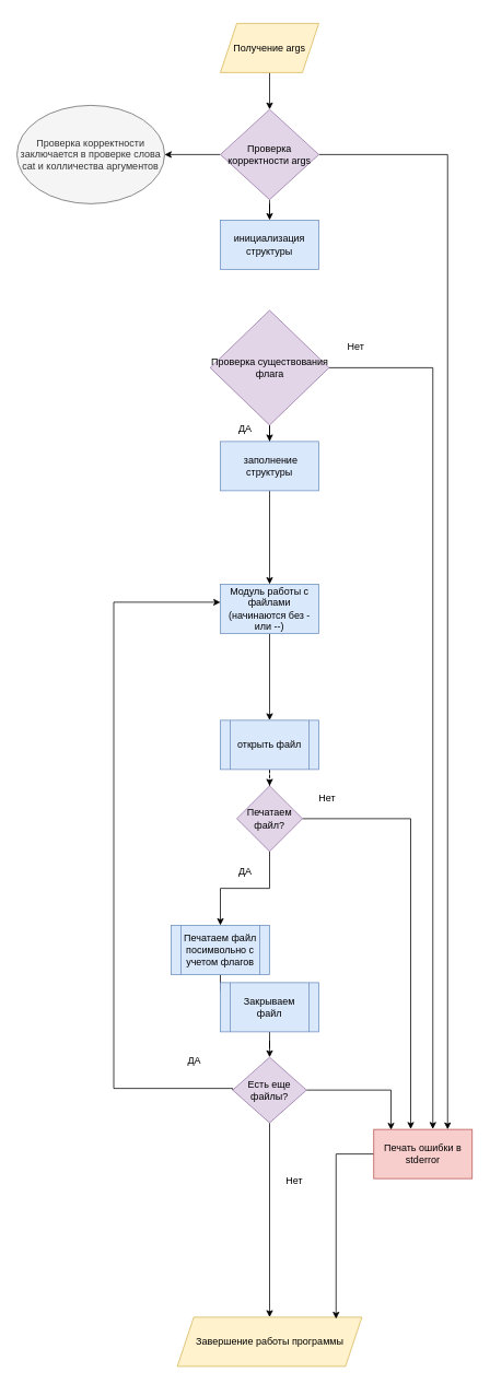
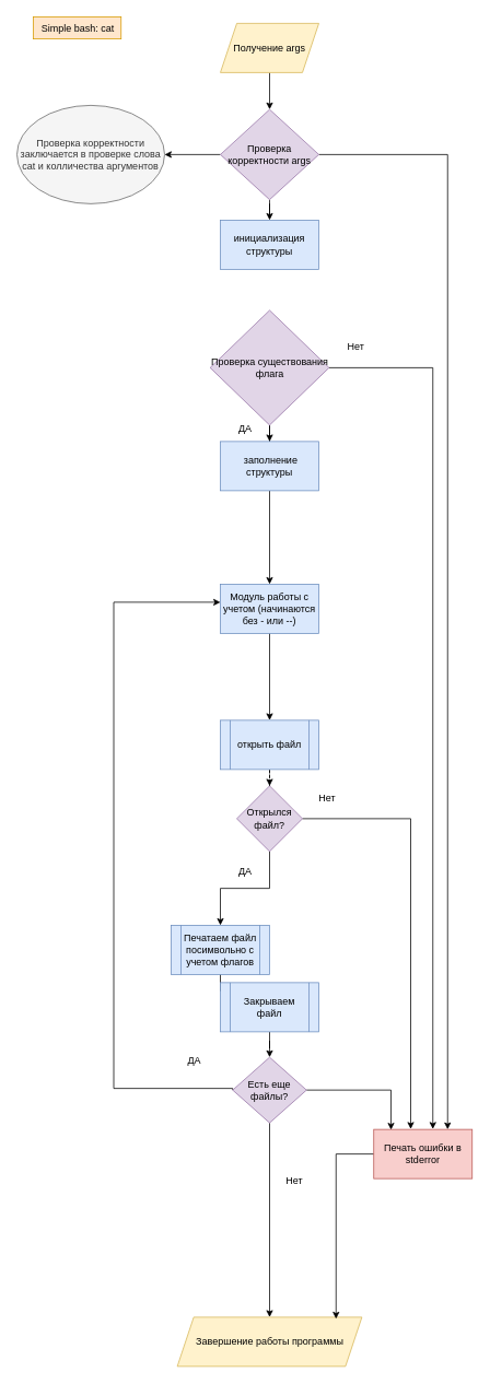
  <mxCell id="0" />
  <mxCell id="1" parent="0" />
  <mxCell id="2" value="" style="edgeStyle=orthogonalEdgeStyle;rounded=0;orthogonalLoop=1;jettySize=auto;html=1;" edge="1" parent="1" source="3" target="7"><mxGeometry relative="1" as="geometry" /></mxCell>
  <mxCell id="3" value="Получение args" style="shape=parallelogram;perimeter=parallelogramPerimeter;whiteSpace=wrap;html=1;fixedSize=1;fillColor=#fff2cc;strokeColor=#d6b656;" vertex="1" parent="1"><mxGeometry x="268" y="28" width="120" height="60" as="geometry" /></mxCell>
  <mxCell id="4" value="" style="edgeStyle=orthogonalEdgeStyle;rounded=0;orthogonalLoop=1;jettySize=auto;html=1;" edge="1" parent="1" source="7" target="8"><mxGeometry relative="1" as="geometry" /></mxCell>
  <mxCell id="5" value="" style="edgeStyle=orthogonalEdgeStyle;rounded=0;orthogonalLoop=1;jettySize=auto;html=1;" edge="1" parent="1" source="7" target="9"><mxGeometry relative="1" as="geometry" /></mxCell>
  <mxCell id="6" style="edgeStyle=orthogonalEdgeStyle;rounded=0;orthogonalLoop=1;jettySize=auto;html=1;exitX=1;exitY=0.5;exitDx=0;exitDy=0;entryX=0.75;entryY=0;entryDx=0;entryDy=0;" edge="1" parent="1" source="7" target="39"><mxGeometry relative="1" as="geometry" /></mxCell>
  <mxCell id="7" value="Проверка корректности args" style="rhombus;whiteSpace=wrap;html=1;fillColor=#e1d5e7;strokeColor=#9673a6;" vertex="1" parent="1"><mxGeometry x="268" y="133" width="120" height="110" as="geometry" /></mxCell>
  <mxCell id="8" value="Проверка корректности заключается в проверке слова cat и колличества аргументов" style="ellipse;whiteSpace=wrap;html=1;fillColor=#f5f5f5;fontColor=#333333;strokeColor=#666666;" vertex="1" parent="1"><mxGeometry x="20" y="128" width="180" height="120" as="geometry" /></mxCell>
  <mxCell id="9" value="инициализация структуры" style="whiteSpace=wrap;html=1;fillColor=#dae8fc;strokeColor=#6c8ebf;" vertex="1" parent="1"><mxGeometry x="268" y="268" width="120" height="60" as="geometry" /></mxCell>
  <mxCell id="10" value="" style="edgeStyle=orthogonalEdgeStyle;rounded=0;orthogonalLoop=1;jettySize=auto;html=1;entryX=0.6;entryY=-0.008;entryDx=0;entryDy=0;entryPerimeter=0;" edge="1" parent="1" source="12" target="39"><mxGeometry relative="1" as="geometry"><mxPoint x="478" y="448" as="targetPoint" /></mxGeometry></mxCell>
  <mxCell id="11" value="" style="edgeStyle=orthogonalEdgeStyle;rounded=0;orthogonalLoop=1;jettySize=auto;html=1;" edge="1" parent="1" source="12" target="14"><mxGeometry relative="1" as="geometry" /></mxCell>
  <mxCell id="12" value="Проверка существования флага" style="rhombus;whiteSpace=wrap;html=1;fillColor=#e1d5e7;strokeColor=#9673a6;" vertex="1" parent="1"><mxGeometry x="255.5" y="378" width="145" height="140" as="geometry" /></mxCell>
  <mxCell id="13" style="edgeStyle=orthogonalEdgeStyle;rounded=0;orthogonalLoop=1;jettySize=auto;html=1;exitX=0.5;exitY=1;exitDx=0;exitDy=0;entryX=0.5;entryY=0;entryDx=0;entryDy=0;" edge="1" parent="1" source="14" target="18"><mxGeometry relative="1" as="geometry" /></mxCell>
  <mxCell id="14" value="&amp;nbsp;заполнение структуры" style="whiteSpace=wrap;html=1;fillColor=#dae8fc;strokeColor=#6c8ebf;" vertex="1" parent="1"><mxGeometry x="268" y="538" width="120" height="60" as="geometry" /></mxCell>
  <mxCell id="15" value="ДА" style="text;html=1;resizable=0;autosize=1;align=center;verticalAlign=middle;points=[];fillColor=none;strokeColor=none;rounded=0;" vertex="1" parent="1"><mxGeometry x="278" y="508" width="40" height="30" as="geometry" /></mxCell>
  <mxCell id="16" value="Нет" style="text;html=1;resizable=0;autosize=1;align=center;verticalAlign=middle;points=[];fillColor=none;strokeColor=none;rounded=0;" vertex="1" parent="1"><mxGeometry x="408" y="408" width="50" height="30" as="geometry" /></mxCell>
  <mxCell id="17" value="" style="edgeStyle=orthogonalEdgeStyle;rounded=0;orthogonalLoop=1;jettySize=auto;html=1;" edge="1" parent="1" source="18" target="20"><mxGeometry relative="1" as="geometry" /></mxCell>
- <mxCell id="18" value="Модуль работы с файлами (начинаются без - или --)" style="whiteSpace=wrap;html=1;fillColor=#dae8fc;strokeColor=#6c8ebf;" vertex="1" parent="1"><mxGeometry x="268" y="712" width="120" height="60" as="geometry" /></mxCell>
+ <mxCell id="18" value="Модуль работы с учетом (начинаются без - или --)" style="whiteSpace=wrap;html=1;fillColor=#dae8fc;strokeColor=#6c8ebf;" vertex="1" parent="1"><mxGeometry x="268" y="712" width="120" height="60" as="geometry" /></mxCell>
  <mxCell id="19" value="" style="edgeStyle=orthogonalEdgeStyle;rounded=0;orthogonalLoop=1;jettySize=auto;html=1;dashed=1;" edge="1" parent="1" source="20" target="23"><mxGeometry relative="1" as="geometry" /></mxCell>
  <mxCell id="20" value="открыть файл" style="shape=process;whiteSpace=wrap;html=1;backgroundOutline=1;fillColor=#dae8fc;strokeColor=#6c8ebf;" vertex="1" parent="1"><mxGeometry x="268" y="878" width="120" height="60" as="geometry" /></mxCell>
  <mxCell id="21" value="" style="edgeStyle=orthogonalEdgeStyle;rounded=0;orthogonalLoop=1;jettySize=auto;html=1;entryX=0.375;entryY=-0.008;entryDx=0;entryDy=0;entryPerimeter=0;" edge="1" parent="1" source="23" target="39"><mxGeometry relative="1" as="geometry"><mxPoint x="428" y="998" as="targetPoint" /></mxGeometry></mxCell>
  <mxCell id="22" value="" style="edgeStyle=orthogonalEdgeStyle;rounded=0;orthogonalLoop=1;jettySize=auto;html=1;" edge="1" parent="1" source="23" target="26"><mxGeometry relative="1" as="geometry" /></mxCell>
- <mxCell id="23" value="Печатаем файл?" style="rhombus;whiteSpace=wrap;html=1;fillColor=#e1d5e7;strokeColor=#9673a6;" vertex="1" parent="1"><mxGeometry x="288" y="958" width="80" height="80" as="geometry" /></mxCell>
+ <mxCell id="23" value="Открылся файл?" style="rhombus;whiteSpace=wrap;html=1;fillColor=#e1d5e7;strokeColor=#9673a6;" vertex="1" parent="1"><mxGeometry x="288" y="958" width="80" height="80" as="geometry" /></mxCell>
  <mxCell id="24" value="Нет" style="text;html=1;resizable=0;autosize=1;align=center;verticalAlign=middle;points=[];fillColor=none;strokeColor=none;rounded=0;" vertex="1" parent="1"><mxGeometry x="373" y="958" width="50" height="30" as="geometry" /></mxCell>
  <mxCell id="25" value="" style="edgeStyle=orthogonalEdgeStyle;rounded=0;orthogonalLoop=1;jettySize=auto;html=1;" edge="1" parent="1" source="26" target="28"><mxGeometry relative="1" as="geometry" /></mxCell>
  <mxCell id="26" value="Печатаем файл посимвольно с учетом флагов" style="shape=process;whiteSpace=wrap;html=1;backgroundOutline=1;fillColor=#dae8fc;strokeColor=#6c8ebf;" vertex="1" parent="1"><mxGeometry x="208" y="1128" width="120" height="60" as="geometry" /></mxCell>
  <mxCell id="27" value="" style="edgeStyle=orthogonalEdgeStyle;rounded=0;orthogonalLoop=1;jettySize=auto;html=1;" edge="1" parent="1" source="28" target="32"><mxGeometry relative="1" as="geometry" /></mxCell>
  <mxCell id="28" value="Закрываем файл" style="shape=process;whiteSpace=wrap;html=1;backgroundOutline=1;fillColor=#dae8fc;strokeColor=#6c8ebf;" vertex="1" parent="1"><mxGeometry x="268" y="1198" width="120" height="60" as="geometry" /></mxCell>
  <mxCell id="29" style="edgeStyle=orthogonalEdgeStyle;rounded=0;orthogonalLoop=1;jettySize=auto;html=1;exitX=0;exitY=0.5;exitDx=0;exitDy=0;" edge="1" parent="1" source="32"><mxGeometry relative="1" as="geometry"><mxPoint x="268" y="734" as="targetPoint" /><Array as="points"><mxPoint x="283" y="1327" /><mxPoint x="138" y="1327" /><mxPoint x="138" y="734" /></Array></mxGeometry></mxCell>
  <mxCell id="30" value="" style="edgeStyle=orthogonalEdgeStyle;rounded=0;orthogonalLoop=1;jettySize=auto;html=1;entryX=0.5;entryY=0;entryDx=0;entryDy=0;" edge="1" parent="1" source="32" target="35"><mxGeometry relative="1" as="geometry"><mxPoint x="323" y="1438" as="targetPoint" /></mxGeometry></mxCell>
  <mxCell id="31" style="edgeStyle=orthogonalEdgeStyle;rounded=0;orthogonalLoop=1;jettySize=auto;html=1;exitX=1;exitY=0.5;exitDx=0;exitDy=0;entryX=0.175;entryY=0.008;entryDx=0;entryDy=0;entryPerimeter=0;" edge="1" parent="1" source="32" target="39"><mxGeometry relative="1" as="geometry"><mxPoint x="476" y="1373.5" as="targetPoint" /></mxGeometry></mxCell>
  <mxCell id="32" value="Есть еще файлы?" style="rhombus;whiteSpace=wrap;html=1;fillColor=#e1d5e7;strokeColor=#9673a6;" vertex="1" parent="1"><mxGeometry x="283" y="1289" width="90" height="80" as="geometry" /></mxCell>
  <mxCell id="33" value="ДА" style="text;html=1;resizable=0;autosize=1;align=center;verticalAlign=middle;points=[];fillColor=none;strokeColor=none;rounded=0;" vertex="1" parent="1"><mxGeometry x="215.5" y="1278" width="40" height="30" as="geometry" /></mxCell>
  <mxCell id="34" value="Нет" style="text;html=1;resizable=0;autosize=1;align=center;verticalAlign=middle;points=[];fillColor=none;strokeColor=none;rounded=0;" vertex="1" parent="1"><mxGeometry x="333" y="1425" width="50" height="30" as="geometry" /></mxCell>
  <mxCell id="35" value="Завершение работы программы" style="shape=parallelogram;perimeter=parallelogramPerimeter;whiteSpace=wrap;html=1;fixedSize=1;fillColor=#fff2cc;strokeColor=#d6b656;" vertex="1" parent="1"><mxGeometry x="215.5" y="1606" width="225" height="60" as="geometry" /></mxCell>
+ <mxCell id="36" value="Simple bash: cat" style="text;html=1;resizable=0;autosize=1;align=center;verticalAlign=middle;points=[];fillColor=#ffe6cc;strokeColor=#d79b00;rounded=0;" vertex="1" parent="1"><mxGeometry x="40" y="20" width="107" height="27" as="geometry" /></mxCell>
  <mxCell id="37" value="ДА" style="text;html=1;resizable=0;autosize=1;align=center;verticalAlign=middle;points=[];fillColor=none;strokeColor=none;rounded=0;" vertex="1" parent="1"><mxGeometry x="278" y="1048" width="40" height="30" as="geometry" /></mxCell>
  <mxCell id="38" style="edgeStyle=orthogonalEdgeStyle;rounded=0;orthogonalLoop=1;jettySize=auto;html=1;exitX=0;exitY=0.5;exitDx=0;exitDy=0;entryX=0.86;entryY=0.033;entryDx=0;entryDy=0;entryPerimeter=0;" edge="1" parent="1" source="39" target="35"><mxGeometry relative="1" as="geometry" /></mxCell>
  <mxCell id="39" value="Печать ошибки в stderror" style="rounded=0;whiteSpace=wrap;html=1;fillColor=#f8cecc;strokeColor=#b85450;" vertex="1" parent="1"><mxGeometry x="455" y="1377" width="120" height="60" as="geometry" /></mxCell>
